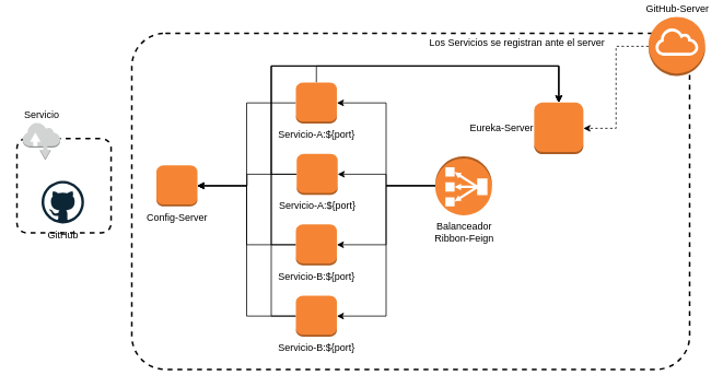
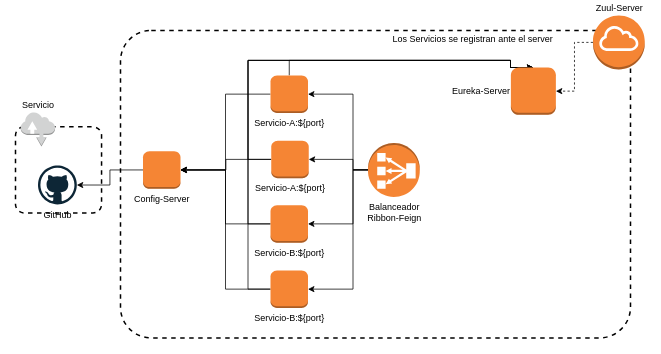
  <mxCell id="0" />
  <mxCell id="1" parent="0" />
  <mxCell id="2" value="" style="group" vertex="1" connectable="0" parent="1"><mxGeometry x="20" y="149" width="114.75" height="134.38" as="geometry" /></mxCell>
  <mxCell id="3" value="" style="rounded=1;arcSize=10;dashed=1;fillColor=none;gradientColor=none;strokeWidth=2;" vertex="1" parent="2"><mxGeometry y="19.63" width="114.75" height="114.75" as="geometry" /></mxCell>
  <mxCell id="4" value="Servicio" style="outlineConnect=0;dashed=0;verticalLabelPosition=top;verticalAlign=bottom;align=center;html=1;shape=mxgraph.aws3.internet;fillColor=#D2D3D3;gradientColor=none;labelPosition=center;" vertex="1" parent="2"><mxGeometry x="7" width="45.75" height="45.75" as="geometry" /></mxCell>
  <mxCell id="5" value="" style="rounded=1;arcSize=10;fillColor=none;gradientColor=none;strokeWidth=2;fontColor=#000000;dashed=1;" parent="1" vertex="1"><mxGeometry x="160" y="40" width="680" height="410" as="geometry" /></mxCell>
  <mxCell id="6" style="edgeStyle=orthogonalEdgeStyle;rounded=0;orthogonalLoop=1;jettySize=auto;html=1;entryX=0.5;entryY=0;entryDx=0;entryDy=0;entryPerimeter=0;fontColor=#000000;" parent="1" source="8" target="25" edge="1"><mxGeometry relative="1" as="geometry"><Array as="points"><mxPoint x="385" y="80" /><mxPoint x="680" y="80" /></Array></mxGeometry></mxCell>
  <mxCell id="7" style="edgeStyle=orthogonalEdgeStyle;rounded=0;orthogonalLoop=1;jettySize=auto;html=1;entryX=1;entryY=0.5;entryDx=0;entryDy=0;entryPerimeter=0;fontColor=#000000;" parent="1" source="8" target="28" edge="1"><mxGeometry relative="1" as="geometry" /></mxCell>
  <mxCell id="8" value="Servicio-A:${port}" style="outlineConnect=0;dashed=0;verticalLabelPosition=bottom;verticalAlign=top;align=center;html=1;shape=mxgraph.aws3.instance;fillColor=#F58534;gradientColor=none;labelPosition=center;fontColor=#000000;" parent="1" vertex="1"><mxGeometry x="360" y="100" width="50" height="50" as="geometry" /></mxCell>
  <mxCell id="9" style="edgeStyle=orthogonalEdgeStyle;rounded=0;orthogonalLoop=1;jettySize=auto;html=1;entryX=1;entryY=0.5;entryDx=0;entryDy=0;entryPerimeter=0;fontColor=#000000;dashed=1;" parent="1" source="10" target="25" edge="1"><mxGeometry relative="1" as="geometry" /></mxCell>
- <mxCell id="10" value="GitHub-Server" style="outlineConnect=0;dashed=0;verticalLabelPosition=top;verticalAlign=bottom;align=center;html=1;shape=mxgraph.aws3.internet_gateway;fillColor=#F58534;gradientColor=none;fontColor=#000000;labelPosition=center;" parent="1" vertex="1"><mxGeometry x="790" y="20" width="69" height="72" as="geometry" /></mxCell>
+ <mxCell id="10" value="Zuul-Server" style="outlineConnect=0;dashed=0;verticalLabelPosition=top;verticalAlign=bottom;align=center;html=1;shape=mxgraph.aws3.internet_gateway;fillColor=#F58534;gradientColor=none;fontColor=#000000;labelPosition=center;" parent="1" vertex="1"><mxGeometry x="790" y="20" width="69" height="72" as="geometry" /></mxCell>
  <mxCell id="11" style="edgeStyle=orthogonalEdgeStyle;rounded=0;orthogonalLoop=1;jettySize=auto;html=1;entryX=1;entryY=0.5;entryDx=0;entryDy=0;entryPerimeter=0;fontColor=#000000;" parent="1" source="15" target="8" edge="1"><mxGeometry relative="1" as="geometry"><Array as="points"><mxPoint x="470" y="226" /><mxPoint x="470" y="125" /></Array></mxGeometry></mxCell>
  <mxCell id="12" style="edgeStyle=orthogonalEdgeStyle;rounded=0;orthogonalLoop=1;jettySize=auto;html=1;entryX=1;entryY=0.5;entryDx=0;entryDy=0;entryPerimeter=0;fontColor=#000000;" parent="1" source="15" target="18" edge="1"><mxGeometry relative="1" as="geometry"><Array as="points"><mxPoint x="470" y="226" /><mxPoint x="470" y="212" /></Array></mxGeometry></mxCell>
  <mxCell id="13" style="edgeStyle=orthogonalEdgeStyle;rounded=0;orthogonalLoop=1;jettySize=auto;html=1;entryX=1;entryY=0.5;entryDx=0;entryDy=0;entryPerimeter=0;fontColor=#000000;" parent="1" source="15" target="21" edge="1"><mxGeometry relative="1" as="geometry"><Array as="points"><mxPoint x="470" y="226" /><mxPoint x="470" y="298" /></Array></mxGeometry></mxCell>
  <mxCell id="14" style="edgeStyle=orthogonalEdgeStyle;rounded=0;orthogonalLoop=1;jettySize=auto;html=1;entryX=1;entryY=0.5;entryDx=0;entryDy=0;entryPerimeter=0;fontColor=#000000;" parent="1" source="15" target="24" edge="1"><mxGeometry relative="1" as="geometry"><Array as="points"><mxPoint x="470" y="226" /><mxPoint x="470" y="385" /></Array></mxGeometry></mxCell>
- <mxCell id="15" value="Balanceador&lt;br&gt;Ribbon-Feign" style="outlineConnect=0;dashed=0;verticalLabelPosition=bottom;verticalAlign=top;align=center;html=1;shape=mxgraph.aws3.classic_load_balancer;fillColor=#F58534;gradientColor=none;fontColor=#000000;direction=west;" parent="1" vertex="1"><mxGeometry x="530" y="190" width="69" height="72" as="geometry" /></mxCell>
+ <mxCell id="15" value="Balanceador&lt;br&gt;Ribbon-Feign" style="outlineConnect=0;dashed=0;verticalLabelPosition=bottom;verticalAlign=top;align=center;html=1;shape=mxgraph.aws3.classic_load_balancer;fillColor=#F58534;gradientColor=none;fontColor=#000000;direction=west;" parent="1" vertex="1"><mxGeometry x="490" y="190" width="69" height="72" as="geometry" /></mxCell>
  <mxCell id="16" style="edgeStyle=orthogonalEdgeStyle;rounded=0;orthogonalLoop=1;jettySize=auto;html=1;fontColor=#000000;entryX=0.5;entryY=0;entryDx=0;entryDy=0;entryPerimeter=0;" parent="1" source="18" target="25" edge="1"><mxGeometry relative="1" as="geometry"><mxPoint x="650" y="130" as="targetPoint" /><Array as="points"><mxPoint x="330" y="212" /><mxPoint x="330" y="80" /><mxPoint x="680" y="80" /></Array></mxGeometry></mxCell>
  <mxCell id="17" style="edgeStyle=orthogonalEdgeStyle;rounded=0;orthogonalLoop=1;jettySize=auto;html=1;entryX=1;entryY=0.5;entryDx=0;entryDy=0;entryPerimeter=0;fontColor=#000000;" parent="1" source="18" target="28" edge="1"><mxGeometry relative="1" as="geometry" /></mxCell>
  <mxCell id="18" value="Servicio-A:${port}" style="outlineConnect=0;dashed=0;verticalLabelPosition=bottom;verticalAlign=top;align=center;html=1;shape=mxgraph.aws3.instance;fillColor=#F58534;gradientColor=none;labelPosition=center;fontColor=#000000;" parent="1" vertex="1"><mxGeometry x="361" y="187" width="50" height="50" as="geometry" /></mxCell>
  <mxCell id="19" style="edgeStyle=orthogonalEdgeStyle;rounded=0;orthogonalLoop=1;jettySize=auto;html=1;entryX=0.5;entryY=0;entryDx=0;entryDy=0;entryPerimeter=0;fontColor=#000000;" parent="1" source="21" target="25" edge="1"><mxGeometry relative="1" as="geometry"><Array as="points"><mxPoint x="330" y="298" /><mxPoint x="330" y="80" /><mxPoint x="680" y="80" /></Array></mxGeometry></mxCell>
  <mxCell id="20" style="edgeStyle=orthogonalEdgeStyle;rounded=0;orthogonalLoop=1;jettySize=auto;html=1;entryX=1;entryY=0.5;entryDx=0;entryDy=0;entryPerimeter=0;fontColor=#000000;" parent="1" source="21" target="28" edge="1"><mxGeometry relative="1" as="geometry" /></mxCell>
  <mxCell id="21" value="Servicio-B:${port}" style="outlineConnect=0;dashed=0;verticalLabelPosition=bottom;verticalAlign=top;align=center;html=1;shape=mxgraph.aws3.instance;fillColor=#F58534;gradientColor=none;labelPosition=center;fontColor=#000000;" parent="1" vertex="1"><mxGeometry x="360" y="273" width="50" height="50" as="geometry" /></mxCell>
  <mxCell id="22" style="edgeStyle=orthogonalEdgeStyle;rounded=0;orthogonalLoop=1;jettySize=auto;html=1;entryX=0.5;entryY=0;entryDx=0;entryDy=0;entryPerimeter=0;fontColor=#000000;" parent="1" source="24" target="25" edge="1"><mxGeometry relative="1" as="geometry"><Array as="points"><mxPoint x="330" y="385" /><mxPoint x="330" y="80" /><mxPoint x="680" y="80" /></Array></mxGeometry></mxCell>
  <mxCell id="23" style="edgeStyle=orthogonalEdgeStyle;rounded=0;orthogonalLoop=1;jettySize=auto;html=1;entryX=1;entryY=0.5;entryDx=0;entryDy=0;entryPerimeter=0;fontColor=#000000;" parent="1" source="24" target="28" edge="1"><mxGeometry relative="1" as="geometry" /></mxCell>
  <mxCell id="24" value="Servicio-B:${port}" style="outlineConnect=0;dashed=0;verticalLabelPosition=bottom;verticalAlign=top;align=center;html=1;shape=mxgraph.aws3.instance;fillColor=#F58534;gradientColor=none;labelPosition=center;fontColor=#000000;" parent="1" vertex="1"><mxGeometry x="360" y="360" width="50" height="50" as="geometry" /></mxCell>
- <mxCell id="25" value="Eureka-Server" style="outlineConnect=0;dashed=0;verticalLabelPosition=middle;verticalAlign=middle;align=right;html=1;shape=mxgraph.aws3.instance;fillColor=#F58534;gradientColor=none;fontColor=#000000;labelPosition=left;" parent="1" vertex="1"><mxGeometry x="650.5" y="124.5" width="60" height="63" as="geometry" /></mxCell>
+ <mxCell id="25" value="Eureka-Server" style="outlineConnect=0;dashed=0;verticalLabelPosition=middle;verticalAlign=middle;align=right;html=1;shape=mxgraph.aws3.instance;fillColor=#F58534;gradientColor=none;fontColor=#000000;labelPosition=left;" parent="1" vertex="1"><mxGeometry x="680.5" y="89.5" width="60" height="63" as="geometry" /></mxCell>
  <mxCell id="26" value="Los Servicios se registran ante el server" style="text;html=1;strokeColor=none;fillColor=none;align=center;verticalAlign=middle;whiteSpace=wrap;rounded=0;fontColor=#000000;" parent="1" vertex="1"><mxGeometry x="505" y="42" width="250" height="20" as="geometry" /></mxCell>
+ <mxCell id="27" style="edgeStyle=orthogonalEdgeStyle;rounded=0;orthogonalLoop=1;jettySize=auto;html=1;" edge="1" parent="1" source="28" target="29"><mxGeometry relative="1" as="geometry" /></mxCell>
  <mxCell id="28" value="Config-Server" style="outlineConnect=0;dashed=0;verticalLabelPosition=bottom;verticalAlign=top;align=center;html=1;shape=mxgraph.aws3.instance;fillColor=#F58534;gradientColor=none;labelPosition=center;fontColor=#000000;" parent="1" vertex="1"><mxGeometry x="190" y="201.125" width="50" height="50" as="geometry" /></mxCell>
  <mxCell id="29" value="GitHub" style="dashed=0;outlineConnect=0;html=1;align=center;labelPosition=center;verticalLabelPosition=bottom;verticalAlign=top;shape=mxgraph.weblogos.github" vertex="1" parent="1"><mxGeometry x="50" y="220.25" width="51.75" height="51.75" as="geometry" /></mxCell>
